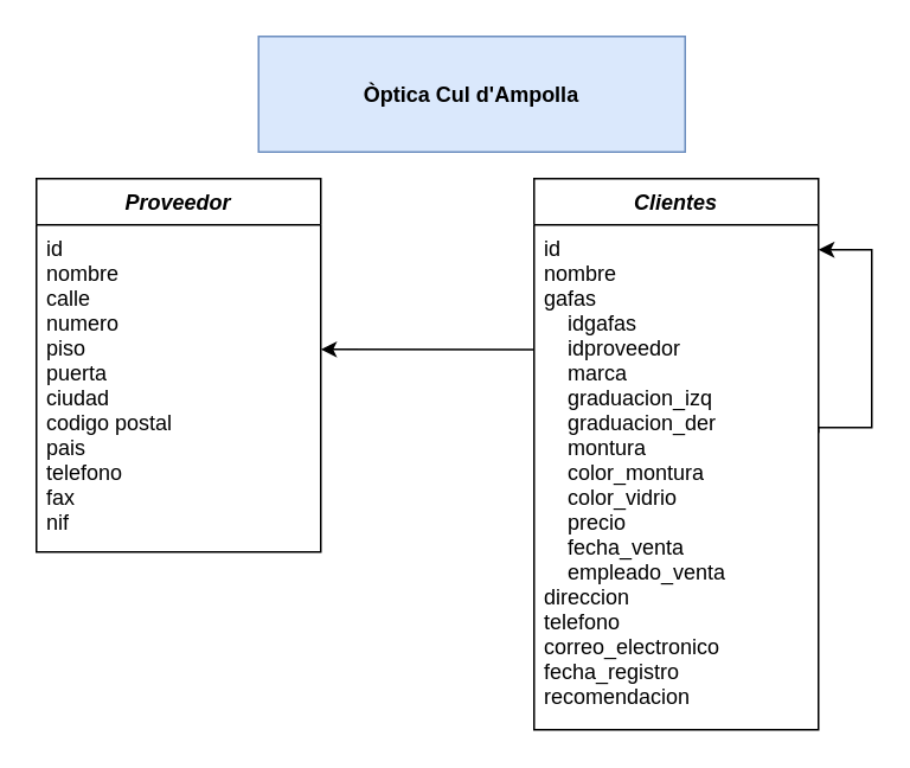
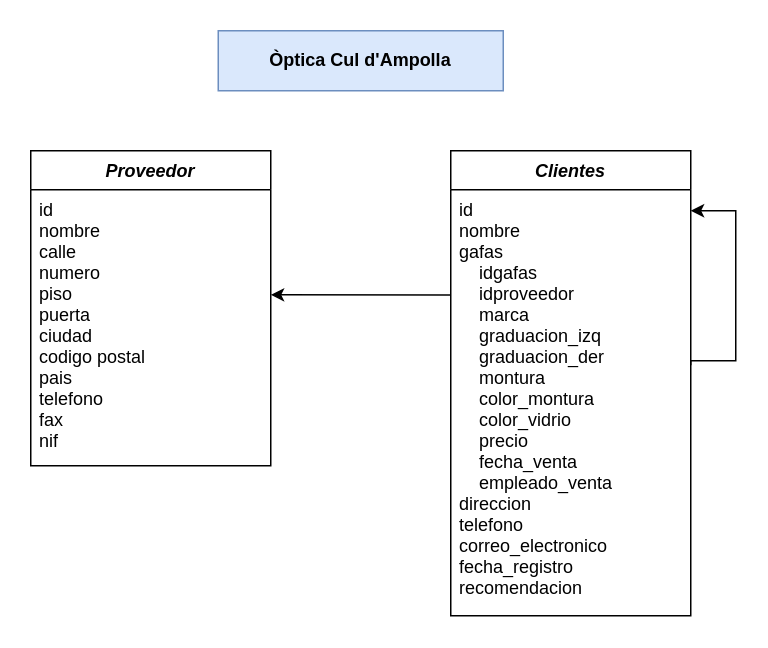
  <mxCell id="0" />
  <mxCell id="1" parent="0" />
  <mxCell id="2" value="Proveedor" style="swimlane;fontStyle=3;align=center;verticalAlign=top;childLayout=stackLayout;horizontal=1;startSize=26;horizontalStack=0;resizeParent=1;resizeLast=0;collapsible=1;marginBottom=0;rounded=0;shadow=0;strokeWidth=1;" parent="1" vertex="1"><mxGeometry x="20" y="100" width="160" height="210" as="geometry"><mxRectangle x="230" y="140" width="160" height="26" as="alternateBounds" /></mxGeometry></mxCell>
  <mxCell id="3" value="id&#10;nombre&#10;calle&#10;numero&#10;piso&#10;puerta&#10;ciudad&#10;codigo postal&#10;pais&#10;telefono&#10;fax&#10;nif&#10;" style="text;align=left;verticalAlign=top;spacingLeft=4;spacingRight=4;overflow=hidden;rotatable=0;points=[[0,0.5],[1,0.5]];portConstraint=eastwest;" parent="2" vertex="1"><mxGeometry y="26" width="160" height="184" as="geometry" /></mxCell>
- <mxCell id="4" value="&lt;b&gt;Òptica Cul d'Ampolla&lt;/b&gt;" style="text;html=1;strokeColor=#6c8ebf;fillColor=#dae8fc;align=center;verticalAlign=middle;whiteSpace=wrap;rounded=0;" parent="1" vertex="1"><mxGeometry x="145" y="20" width="240" height="65" as="geometry" /></mxCell>
+ <mxCell id="4" value="&lt;b&gt;Òptica Cul d'Ampolla&lt;/b&gt;" style="text;html=1;strokeColor=#6c8ebf;fillColor=#dae8fc;align=center;verticalAlign=middle;whiteSpace=wrap;rounded=0;" parent="1" vertex="1"><mxGeometry x="145" y="20" width="190" height="40" as="geometry" /></mxCell>
  <mxCell id="5" value="Clientes&#10;" style="swimlane;fontStyle=3;align=center;verticalAlign=top;childLayout=stackLayout;horizontal=1;startSize=26;horizontalStack=0;resizeParent=1;resizeLast=0;collapsible=1;marginBottom=0;rounded=0;shadow=0;strokeWidth=1;" parent="1" vertex="1"><mxGeometry x="300" y="100" width="160" height="310" as="geometry"><mxRectangle x="550" y="140" width="160" height="26" as="alternateBounds" /></mxGeometry></mxCell>
  <mxCell id="6" value="id&#10;nombre&#10;gafas&#10;    idgafas&#10;    idproveedor&#10;    marca&#10;    graduacion_izq&#10;    graduacion_der&#10;    montura&#10;    color_montura&#10;    color_vidrio&#10;    precio&#10;    fecha_venta&#10;    empleado_venta&#10;direccion&#10;telefono&#10;correo_electronico&#10;fecha_registro&#10;recomendacion&#10;&#10;" style="text;align=left;verticalAlign=top;spacingLeft=4;spacingRight=4;overflow=hidden;rotatable=0;points=[[0,0.5],[1,0.5]];portConstraint=eastwest;" parent="5" vertex="1"><mxGeometry y="26" width="160" height="284" as="geometry" /></mxCell>
  <mxCell id="7" value="" style="endArrow=classic;html=1;rounded=0;edgeStyle=orthogonalEdgeStyle;" parent="1" edge="1"><mxGeometry width="50" height="50" relative="1" as="geometry"><mxPoint x="460" y="243" as="sourcePoint" /><mxPoint x="460" y="140" as="targetPoint" /><Array as="points"><mxPoint x="460" y="240" /><mxPoint x="490" y="240" /><mxPoint x="490" y="140" /><mxPoint x="462" y="140" /></Array></mxGeometry></mxCell>
  <mxCell id="8" value="" style="endArrow=classic;html=1;rounded=0;entryX=1;entryY=0.435;entryDx=0;entryDy=0;entryPerimeter=0;exitX=0;exitY=0.282;exitDx=0;exitDy=0;exitPerimeter=0;" edge="1" parent="1"><mxGeometry width="50" height="50" relative="1" as="geometry"><mxPoint x="300" y="196.088" as="sourcePoint" /><mxPoint x="180" y="196.04" as="targetPoint" /></mxGeometry></mxCell>
